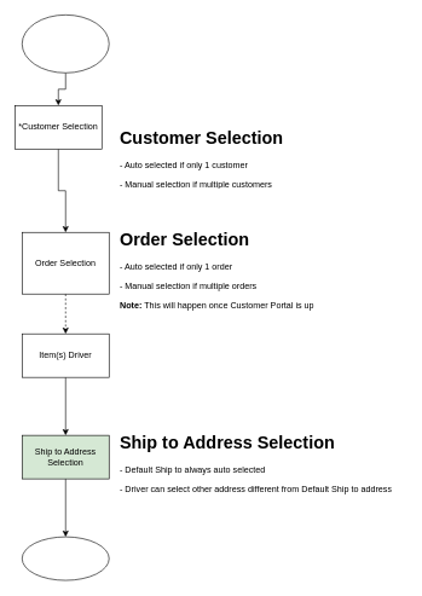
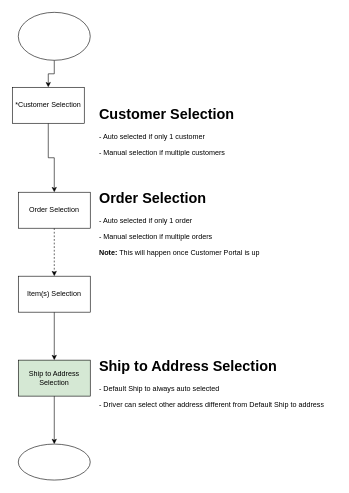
  <mxCell id="0" />
  <mxCell id="1" parent="0" />
  <mxCell id="2" value="" style="edgeStyle=orthogonalEdgeStyle;rounded=0;orthogonalLoop=1;jettySize=auto;html=1;" edge="1" parent="1" source="3" target="5"><mxGeometry relative="1" as="geometry" /></mxCell>
  <mxCell id="3" value="*Customer Selection" style="whiteSpace=wrap;html=1;" vertex="1" parent="1"><mxGeometry x="20" y="145" width="120" height="60" as="geometry" /></mxCell>
  <mxCell id="4" value="" style="edgeStyle=orthogonalEdgeStyle;rounded=0;orthogonalLoop=1;jettySize=auto;html=1;dashed=1;" edge="1" parent="1" source="5" target="9"><mxGeometry relative="1" as="geometry" /></mxCell>
- <mxCell id="5" value="Order Selection" style="whiteSpace=wrap;html=1;" vertex="1" parent="1"><mxGeometry x="30" y="320" width="120" height="85" as="geometry" /></mxCell>
+ <mxCell id="5" value="Order Selection" style="whiteSpace=wrap;html=1;" vertex="1" parent="1"><mxGeometry x="30" y="320" width="120" height="60" as="geometry" /></mxCell>
  <mxCell id="6" value="&lt;h1&gt;Customer Selection&lt;/h1&gt;&lt;p&gt;- Auto selected if only 1 customer&amp;nbsp;&lt;/p&gt;&lt;p&gt;- Manual selection if multiple customers&lt;/p&gt;" style="text;html=1;strokeColor=none;fillColor=none;spacing=5;spacingTop=-20;whiteSpace=wrap;overflow=hidden;rounded=0;" vertex="1" parent="1"><mxGeometry x="160" y="170" width="250" height="90" as="geometry" /></mxCell>
  <mxCell id="7" value="&lt;h1&gt;Order Selection&lt;/h1&gt;&lt;p&gt;- Auto selected if only 1 order&lt;/p&gt;&lt;p&gt;- Manual selection if multiple orders&lt;/p&gt;&lt;p&gt;&lt;b&gt;Note:&lt;/b&gt; This will happen once Customer Portal is up&lt;/p&gt;" style="text;html=1;strokeColor=none;fillColor=none;spacing=5;spacingTop=-20;whiteSpace=wrap;overflow=hidden;rounded=0;" vertex="1" parent="1"><mxGeometry x="160" y="310" width="290" height="120" as="geometry" /></mxCell>
  <mxCell id="8" value="" style="edgeStyle=orthogonalEdgeStyle;rounded=0;orthogonalLoop=1;jettySize=auto;html=1;" edge="1" parent="1" source="9" target="11"><mxGeometry relative="1" as="geometry" /></mxCell>
- <mxCell id="9" value="Item(s) Driver" style="whiteSpace=wrap;html=1;" vertex="1" parent="1"><mxGeometry x="30" y="460" width="120" height="60" as="geometry" /></mxCell>
+ <mxCell id="9" value="Item(s) Selection" style="whiteSpace=wrap;html=1;" vertex="1" parent="1"><mxGeometry x="30" y="460" width="120" height="60" as="geometry" /></mxCell>
  <mxCell id="10" value="" style="edgeStyle=orthogonalEdgeStyle;rounded=0;orthogonalLoop=1;jettySize=auto;html=1;" edge="1" parent="1" source="11" target="15"><mxGeometry relative="1" as="geometry" /></mxCell>
  <mxCell id="11" value="Ship to Address Selection" style="whiteSpace=wrap;html=1;fillColor=#d5e8d4;" vertex="1" parent="1"><mxGeometry x="30" y="600" width="120" height="60" as="geometry" /></mxCell>
  <mxCell id="12" value="&lt;h1&gt;Ship to Address Selection&lt;/h1&gt;&lt;p&gt;- Default Ship to always auto selected&lt;/p&gt;&lt;p&gt;- Driver can select other address different from Default Ship to address&lt;/p&gt;&lt;p&gt;&lt;br&gt;&lt;/p&gt;&lt;p&gt;&lt;br&gt;&lt;/p&gt;" style="text;html=1;strokeColor=none;fillColor=none;spacing=5;spacingTop=-20;whiteSpace=wrap;overflow=hidden;rounded=0;" vertex="1" parent="1"><mxGeometry x="160" y="590" width="400" height="100" as="geometry" /></mxCell>
  <mxCell id="13" value="" style="edgeStyle=orthogonalEdgeStyle;rounded=0;orthogonalLoop=1;jettySize=auto;html=1;" edge="1" parent="1" source="14" target="3"><mxGeometry relative="1" as="geometry" /></mxCell>
  <mxCell id="14" value="" style="ellipse;whiteSpace=wrap;html=1;" vertex="1" parent="1"><mxGeometry x="30" y="20" width="120" height="80" as="geometry" /></mxCell>
  <mxCell id="15" value="" style="ellipse;whiteSpace=wrap;html=1;" vertex="1" parent="1"><mxGeometry x="30" y="740" width="120" height="60" as="geometry" /></mxCell>
